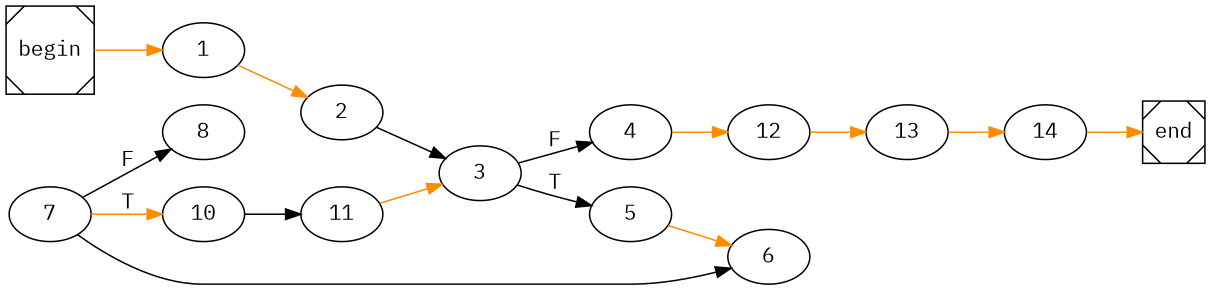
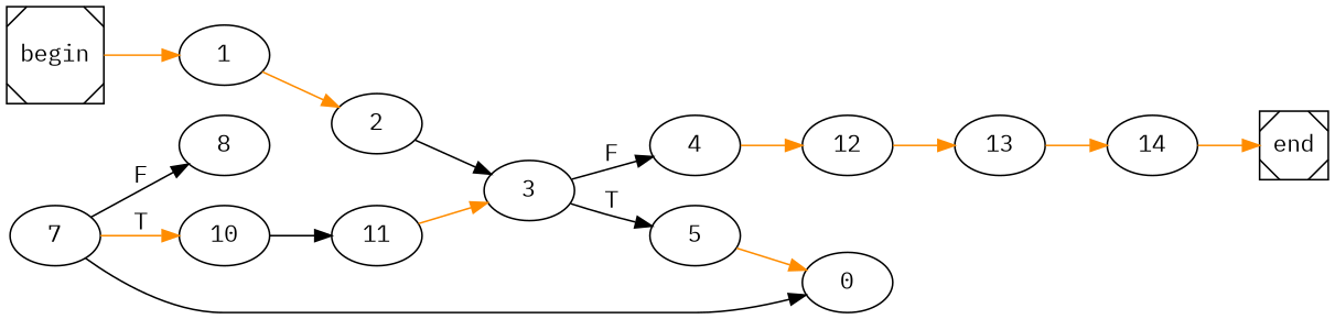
  digraph {
    fontname="IBM Plex Mono"
    rankdir=LR
    node [fontname="IBM Plex Mono"]
    edge [color=darkorange fontname="IBM Plex Mono"]
    begin [shape=Msquare]
    1
    2
    end [shape=Msquare]
    3
    5
    4
-   6
+   6 [label=0]
    12
    13
    14
    7
    10
    8
    11
    begin -> 1
    1 -> 2
    2 -> 3 [color=black]
    3 -> 5 [color=black label=T]
    3 -> 4 [color=black label=F]
    5 -> 6
    4 -> 12
    12 -> 13
    13 -> 14
    14 -> end
    7 -> 6 [color=black]
    7 -> 10 [label=T]
    7 -> 8 [color=black label=F]
    10 -> 11 [color=black]
    11 -> 3
  }
